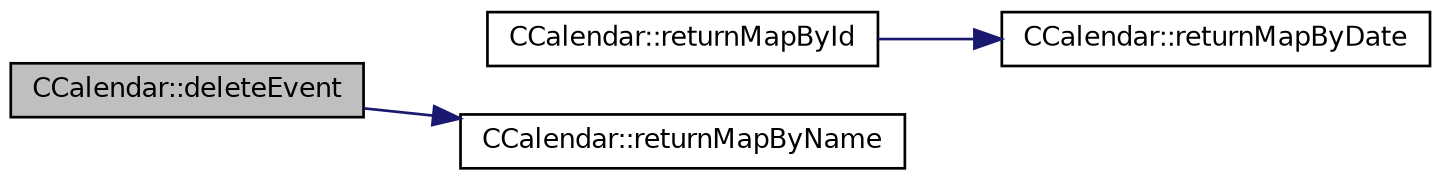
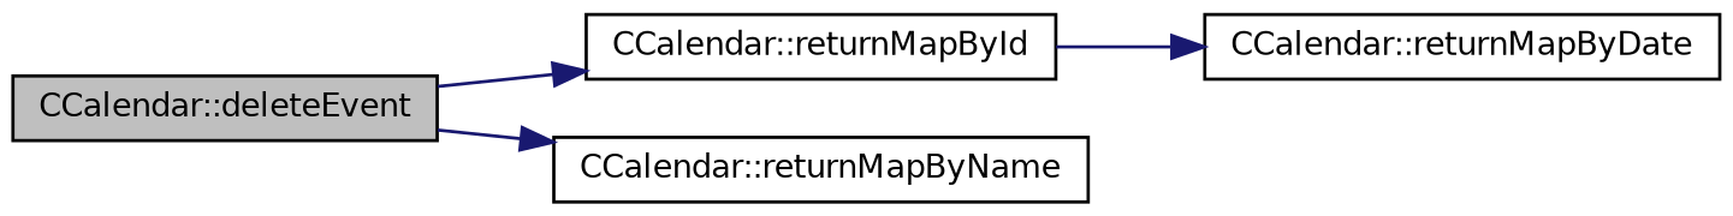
  digraph {
    rankdir=LR
    node [color=black fillcolor=white fontname=Helvetica fontsize=10 shape=record style=filled]
    edge [color=midnightblue fontname=Helvetica fontsize=10 labelfontname=Helvetica labelfontsize=10 style=solid]
    n1 [fillcolor=grey75 fontcolor=black height=0.2 label="CCalendar::deleteEvent" width=0.4]
    n2 [height=0.2 label="CCalendar::returnMapById" width=0.4]
    n3 [height=0.2 label="CCalendar::returnMapByName" width=0.4]
    n4 [height=0.2 label="CCalendar::returnMapByDate" width=0.4]
+   n1 -> n2
    n1 -> n3
    n2 -> n4
  }
